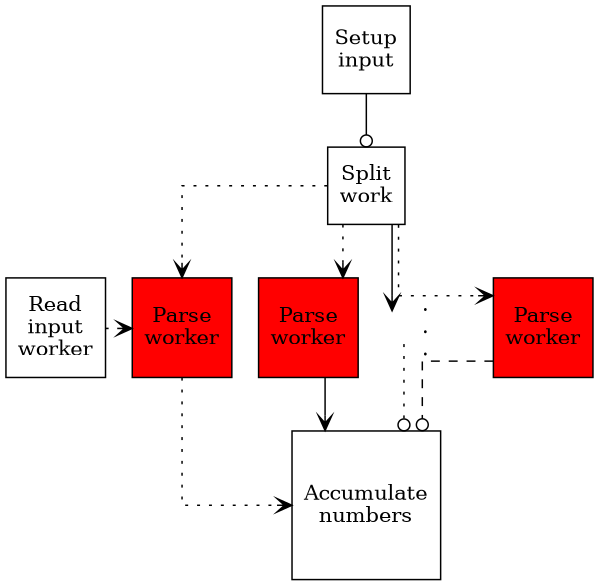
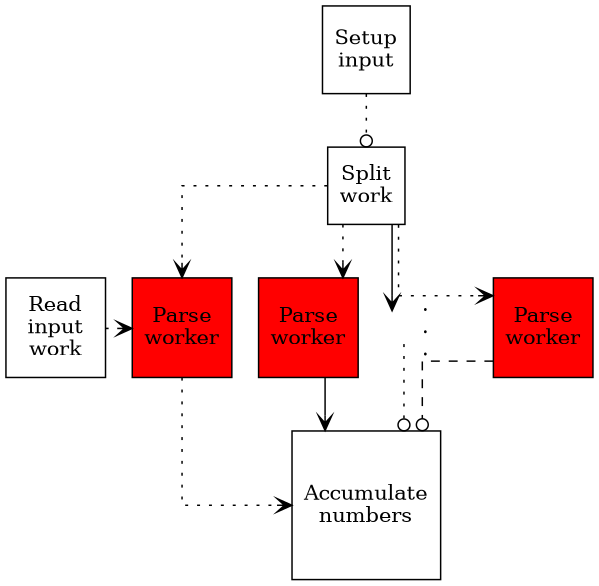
  digraph {
    rankdir=TB
    splines=ortho
    node [shape=square]
    edge [style=invis]
-   n1 [label=<Read<br/>input<br/>worker>]
+   n1 [label=<Read<br/>input<br/>work>]
    n2 [fillcolor=red label=<Parse<br/>worker> style=filled]
    n3 [fixedsize=true height=0.3 label=<.<br/>.<br/>.> margin=0 shape=none]
    n4 [fillcolor=red label=<Parse<br/>worker> style=filled]
    n5 [fillcolor=red label=<Parse<br/>worker> style=filled]
    n6 [label=<Accumulate<br/>numbers>]
    n7 [label=<Setup<br/>input>]
    n8 [label=<Split<br/>work>]
    subgraph sub_1 {
      rank=same
      n1
      n2
      n3
      n4
      n5
    }
    n1 -> n2 [arrowhead=vee style=dotted]
    n2 -> n5
    n2 -> n5
    n2 -> n6 [arrowhead=vee style=dotted]
    n3 -> n4
    n3 -> n4
    n3 -> n6 [arrowhead=odot style=dotted]
    n4 -> n6 [arrowhead=odot style=dashed]
    n5 -> n3
    n5 -> n3
    n5 -> n3
    n5 -> n3
    n5 -> n6 [arrowhead=vee style=solid]
-   n7 -> n8 [arrowhead=odot style=solid]
+   n7 -> n8 [arrowhead=odot style=dotted]
    n8 -> n2 [arrowhead=vee style=dotted]
    n8 -> n3 [arrowhead=vee style=solid]
    n8 -> n4 [arrowhead=vee style=dotted]
    n8 -> n5 [arrowhead=vee style=dotted]
  }
